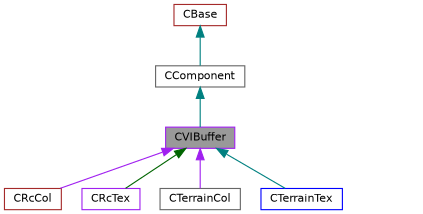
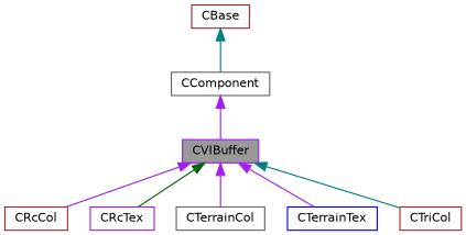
  digraph {
    node [color=brown fillcolor=white fontname=Helvetica fontsize=10 shape=box style=filled]
    edge [color=purple dir=back fontname=Helvetica fontsize=10 labelfontname=Helvetica labelfontsize=10 style=solid]
    n1 [color=purple fillcolor=grey60 fontcolor=black height=0.2 label=CVIBuffer width=0.4]
    n2 [height=0.2 label=CRcCol width=0.4]
    n3 [color=purple height=0.2 label=CRcTex width=0.4]
    n4 [color=gray40 height=0.2 label=CTerrainCol width=0.4]
    n5 [color=blue height=0.2 label=CTerrainTex width=0.4]
+   n6 [height=0.2 label=CTriCol width=0.4]
    n7 [color=gray40 height=0.2 label=CComponent width=0.4]
    n8 [height=0.2 label=CBase width=0.4]
    n1 -> n2
    n1 -> n3 [color=darkgreen]
    n1 -> n4
-   n1 -> n5 [color=teal]
-   n7 -> n1 [color=teal]
+   n1 -> n5
+   n1 -> n6 [color=teal]
+   n7 -> n1
    n8 -> n7 [color=teal]
  }
